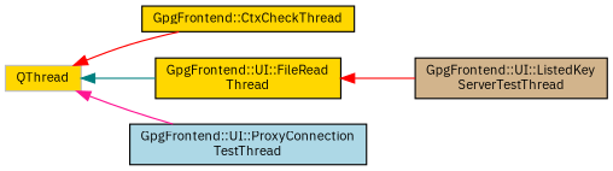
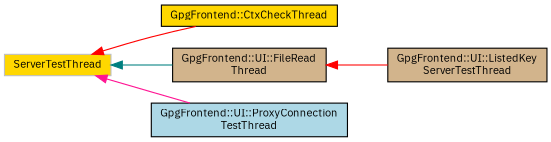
  digraph {
    fontname="IBM Plex Sans"
    rankdir=LR
    node [color=black fillcolor=gold fontname="IBM Plex Sans" fontsize=10 shape=record style=filled]
    edge [color=red dir=back fontname="IBM Plex Sans" fontsize=10 labelfontname=Helvetica labelfontsize=10 style=solid]
-   n1 [color=grey75 height=0.2 label=QThread width=0.4]
+   n1 [color=grey75 height=0.2 label=ServerTestThread width=0.4]
    n2 [height=0.2 label="GpgFrontend::CtxCheckThread" width=0.4]
-   n3 [height=0.2 label="GpgFrontend::UI::FileRead\lThread" width=0.4]
+   n3 [fillcolor=tan height=0.2 label="GpgFrontend::UI::FileRead\lThread" width=0.4]
    n4 [fillcolor=lightblue height=0.2 label="GpgFrontend::UI::ProxyConnection\lTestThread" width=0.4]
    n5 [fillcolor=tan height=0.2 label="GpgFrontend::UI::ListedKey\lServerTestThread" width=0.4]
    n1 -> n2
    n1 -> n3 [color=teal]
    n1 -> n4 [color=deeppink]
    n3 -> n5
  }
